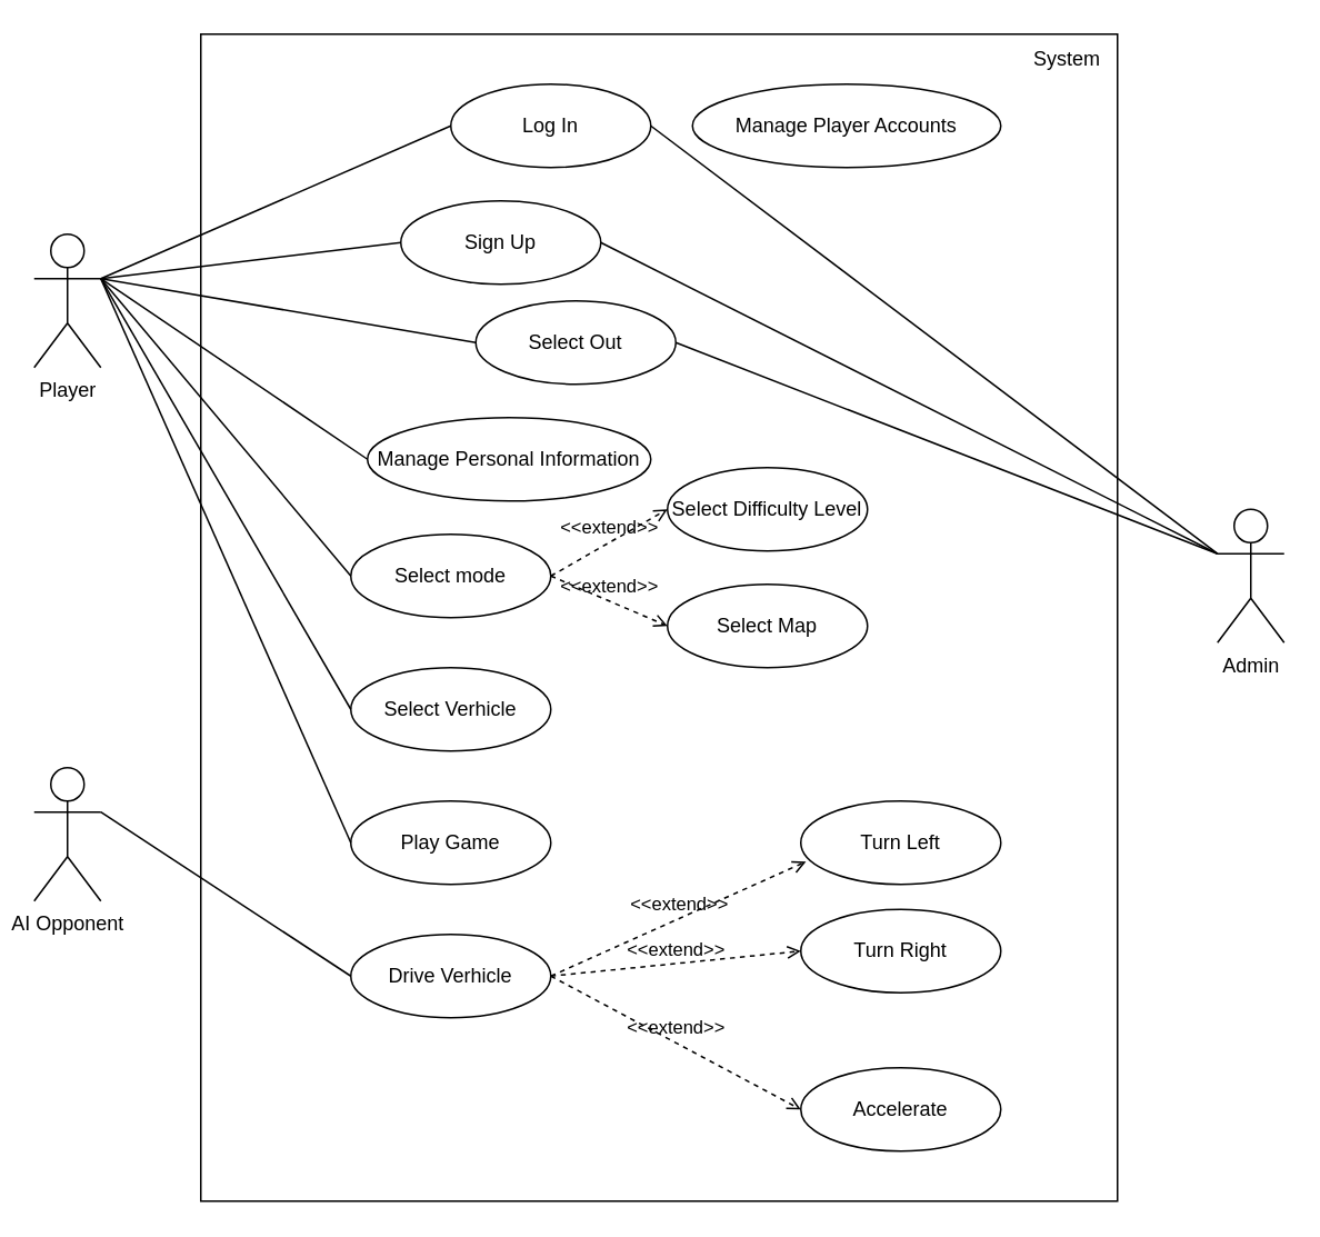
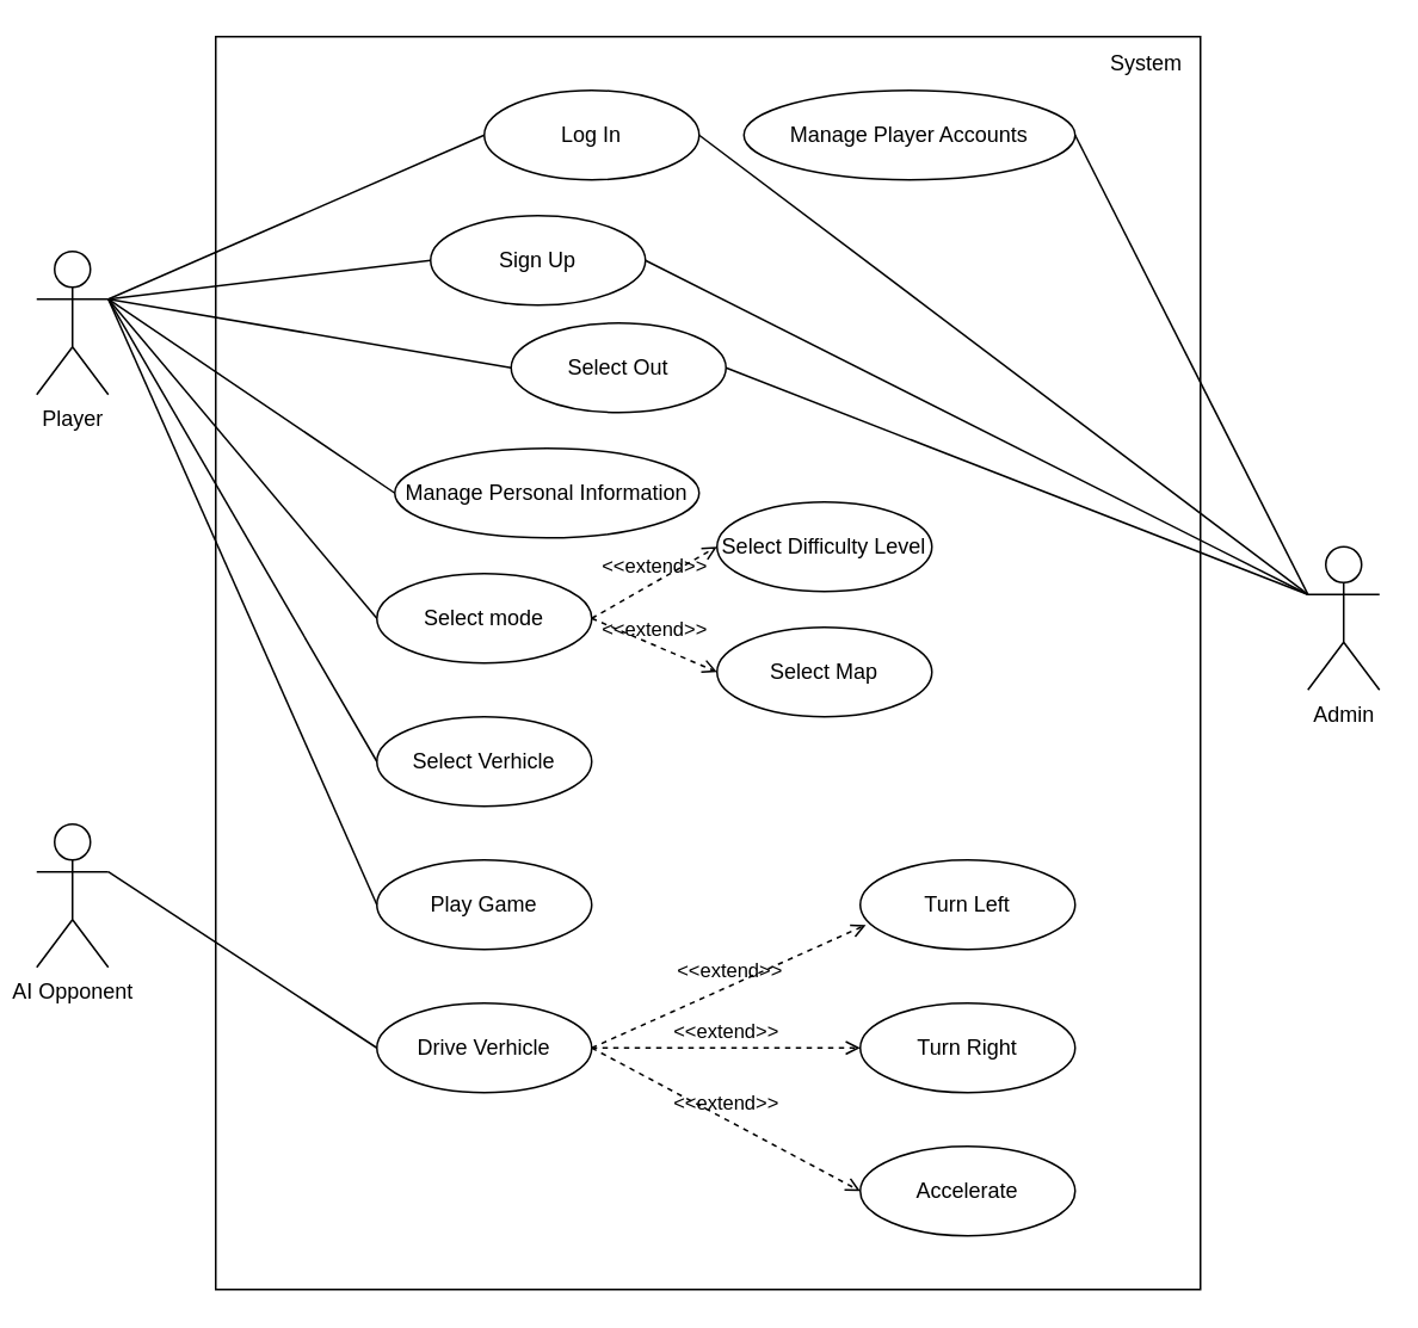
  <mxCell id="0" />
  <mxCell id="1" parent="0" />
  <mxCell id="2" value="" style="rounded=0;whiteSpace=wrap;html=1;" vertex="1" parent="1"><mxGeometry x="120" y="20" width="550" height="700" as="geometry" /></mxCell>
  <mxCell id="3" value="Player" style="shape=umlActor;verticalLabelPosition=bottom;verticalAlign=top;html=1;outlineConnect=0;" vertex="1" parent="1"><mxGeometry x="20" y="140" width="40" height="80" as="geometry" /></mxCell>
  <mxCell id="4" value="Log In" style="ellipse;whiteSpace=wrap;html=1;" vertex="1" parent="1"><mxGeometry x="270" y="50" width="120" height="50" as="geometry" /></mxCell>
  <mxCell id="5" value="Sign Up" style="ellipse;whiteSpace=wrap;html=1;" vertex="1" parent="1"><mxGeometry x="240" y="120" width="120" height="50" as="geometry" /></mxCell>
  <mxCell id="6" value="Select Out" style="ellipse;whiteSpace=wrap;html=1;" vertex="1" parent="1"><mxGeometry x="285" y="180" width="120" height="50" as="geometry" /></mxCell>
  <mxCell id="7" value="Select mode" style="ellipse;whiteSpace=wrap;html=1;" vertex="1" parent="1"><mxGeometry x="210" y="320" width="120" height="50" as="geometry" /></mxCell>
  <mxCell id="8" value="Play Game" style="ellipse;whiteSpace=wrap;html=1;" vertex="1" parent="1"><mxGeometry x="210" y="480" width="120" height="50" as="geometry" /></mxCell>
  <mxCell id="9" value="Manage Personal Information" style="ellipse;whiteSpace=wrap;html=1;" vertex="1" parent="1"><mxGeometry x="220" y="250" width="170" height="50" as="geometry" /></mxCell>
  <mxCell id="10" value="Drive Verhicle" style="ellipse;whiteSpace=wrap;html=1;" vertex="1" parent="1"><mxGeometry x="210" y="560" width="120" height="50" as="geometry" /></mxCell>
  <mxCell id="11" value="Select Difficulty Level" style="ellipse;whiteSpace=wrap;html=1;" vertex="1" parent="1"><mxGeometry x="400" y="280" width="120" height="50" as="geometry" /></mxCell>
  <mxCell id="12" value="Select Verhicle" style="ellipse;whiteSpace=wrap;html=1;" vertex="1" parent="1"><mxGeometry x="210" y="400" width="120" height="50" as="geometry" /></mxCell>
  <mxCell id="13" value="Turn Left" style="ellipse;whiteSpace=wrap;html=1;" vertex="1" parent="1"><mxGeometry x="480" y="480" width="120" height="50" as="geometry" /></mxCell>
- <mxCell id="14" value="Turn Right" style="ellipse;whiteSpace=wrap;html=1;" vertex="1" parent="1"><mxGeometry x="480" y="545" width="120" height="50" as="geometry" /></mxCell>
+ <mxCell id="14" value="Turn Right" style="ellipse;whiteSpace=wrap;html=1;" vertex="1" parent="1"><mxGeometry x="480" y="560" width="120" height="50" as="geometry" /></mxCell>
  <mxCell id="15" value="Accelerate" style="ellipse;whiteSpace=wrap;html=1;" vertex="1" parent="1"><mxGeometry x="480" y="640" width="120" height="50" as="geometry" /></mxCell>
  <mxCell id="16" value="&amp;lt;&amp;lt;extend&amp;gt;&amp;gt;" style="html=1;verticalAlign=bottom;labelBackgroundColor=none;endArrow=open;endFill=0;dashed=1;rounded=0;exitX=1;exitY=0.5;exitDx=0;exitDy=0;entryX=0.026;entryY=0.727;entryDx=0;entryDy=0;entryPerimeter=0;" edge="1" parent="1" source="10" target="13"><mxGeometry width="160" relative="1" as="geometry"><mxPoint x="320" y="490" as="sourcePoint" /><mxPoint x="480" y="490" as="targetPoint" /></mxGeometry></mxCell>
  <mxCell id="17" value="&amp;lt;&amp;lt;extend&amp;gt;&amp;gt;" style="html=1;verticalAlign=bottom;labelBackgroundColor=none;endArrow=open;endFill=0;dashed=1;rounded=0;exitX=1;exitY=0.5;exitDx=0;exitDy=0;entryX=0;entryY=0.5;entryDx=0;entryDy=0;" edge="1" parent="1" source="10" target="14"><mxGeometry width="160" relative="1" as="geometry"><mxPoint x="340" y="595" as="sourcePoint" /><mxPoint x="393" y="536" as="targetPoint" /></mxGeometry></mxCell>
  <mxCell id="18" value="&amp;lt;&amp;lt;extend&amp;gt;&amp;gt;" style="html=1;verticalAlign=bottom;labelBackgroundColor=none;endArrow=open;endFill=0;dashed=1;rounded=0;exitX=1;exitY=0.5;exitDx=0;exitDy=0;entryX=0;entryY=0.5;entryDx=0;entryDy=0;" edge="1" parent="1" source="10" target="15"><mxGeometry width="160" relative="1" as="geometry"><mxPoint x="340" y="595" as="sourcePoint" /><mxPoint x="490" y="595" as="targetPoint" /></mxGeometry></mxCell>
  <mxCell id="19" style="rounded=0;orthogonalLoop=1;jettySize=auto;html=1;entryX=0;entryY=0.5;entryDx=0;entryDy=0;endArrow=none;endFill=0;exitX=1;exitY=0.333;exitDx=0;exitDy=0;exitPerimeter=0;" edge="1" parent="1" source="3" target="4"><mxGeometry relative="1" as="geometry"><mxPoint x="30" y="382" as="sourcePoint" /><mxPoint x="220" y="595" as="targetPoint" /></mxGeometry></mxCell>
  <mxCell id="20" style="rounded=0;orthogonalLoop=1;jettySize=auto;html=1;endArrow=none;endFill=0;exitX=1;exitY=0.333;exitDx=0;exitDy=0;exitPerimeter=0;entryX=0;entryY=0.5;entryDx=0;entryDy=0;" edge="1" parent="1" source="3" target="5"><mxGeometry relative="1" as="geometry"><mxPoint x="30" y="347" as="sourcePoint" /><mxPoint x="220" y="595" as="targetPoint" /></mxGeometry></mxCell>
  <mxCell id="21" style="rounded=0;orthogonalLoop=1;jettySize=auto;html=1;entryX=0;entryY=0.5;entryDx=0;entryDy=0;endArrow=none;endFill=0;exitX=1;exitY=0.333;exitDx=0;exitDy=0;exitPerimeter=0;" edge="1" parent="1" source="3" target="6"><mxGeometry relative="1" as="geometry"><mxPoint x="40" y="357" as="sourcePoint" /><mxPoint x="230" y="605" as="targetPoint" /></mxGeometry></mxCell>
  <mxCell id="22" style="rounded=0;orthogonalLoop=1;jettySize=auto;html=1;entryX=0;entryY=0.5;entryDx=0;entryDy=0;endArrow=none;endFill=0;exitX=1;exitY=0.333;exitDx=0;exitDy=0;exitPerimeter=0;" edge="1" parent="1" source="3" target="7"><mxGeometry relative="1" as="geometry"><mxPoint x="30" y="347" as="sourcePoint" /><mxPoint x="310" y="185" as="targetPoint" /></mxGeometry></mxCell>
  <mxCell id="23" style="rounded=0;orthogonalLoop=1;jettySize=auto;html=1;entryX=0;entryY=0.5;entryDx=0;entryDy=0;endArrow=none;endFill=0;exitX=1;exitY=0.333;exitDx=0;exitDy=0;exitPerimeter=0;" edge="1" parent="1" source="3" target="8"><mxGeometry relative="1" as="geometry"><mxPoint x="20" y="330" as="sourcePoint" /><mxPoint x="220" y="595" as="targetPoint" /></mxGeometry></mxCell>
  <mxCell id="24" style="rounded=0;orthogonalLoop=1;jettySize=auto;html=1;entryX=0;entryY=0.5;entryDx=0;entryDy=0;endArrow=none;endFill=0;exitX=1;exitY=0.333;exitDx=0;exitDy=0;exitPerimeter=0;" edge="1" parent="1" source="3" target="12"><mxGeometry relative="1" as="geometry"><mxPoint x="30" y="347" as="sourcePoint" /><mxPoint x="220" y="505" as="targetPoint" /></mxGeometry></mxCell>
  <mxCell id="25" value="Select Map" style="ellipse;whiteSpace=wrap;html=1;" vertex="1" parent="1"><mxGeometry x="400" y="350" width="120" height="50" as="geometry" /></mxCell>
  <mxCell id="26" value="&amp;lt;&amp;lt;extend&amp;gt;&amp;gt;" style="html=1;verticalAlign=bottom;labelBackgroundColor=none;endArrow=open;endFill=0;dashed=1;rounded=0;exitX=1;exitY=0.5;exitDx=0;exitDy=0;entryX=0;entryY=0.5;entryDx=0;entryDy=0;" edge="1" parent="1" source="7" target="11"><mxGeometry width="160" relative="1" as="geometry"><mxPoint x="340" y="595" as="sourcePoint" /><mxPoint x="493" y="526" as="targetPoint" /></mxGeometry></mxCell>
  <mxCell id="27" value="&amp;lt;&amp;lt;extend&amp;gt;&amp;gt;" style="html=1;verticalAlign=bottom;labelBackgroundColor=none;endArrow=open;endFill=0;dashed=1;rounded=0;exitX=1;exitY=0.5;exitDx=0;exitDy=0;entryX=0;entryY=0.5;entryDx=0;entryDy=0;" edge="1" parent="1" source="7" target="25"><mxGeometry width="160" relative="1" as="geometry"><mxPoint x="340" y="355" as="sourcePoint" /><mxPoint x="410" y="315" as="targetPoint" /></mxGeometry></mxCell>
  <mxCell id="28" style="rounded=0;orthogonalLoop=1;jettySize=auto;html=1;entryX=0;entryY=0.5;entryDx=0;entryDy=0;endArrow=none;endFill=0;exitX=1;exitY=0.333;exitDx=0;exitDy=0;exitPerimeter=0;" edge="1" parent="1" source="3" target="9"><mxGeometry relative="1" as="geometry"><mxPoint x="70" y="342" as="sourcePoint" /><mxPoint x="310" y="185" as="targetPoint" /></mxGeometry></mxCell>
  <mxCell id="29" value="Admin&lt;br&gt;" style="shape=umlActor;verticalLabelPosition=bottom;verticalAlign=top;html=1;outlineConnect=0;" vertex="1" parent="1"><mxGeometry x="730" y="305" width="40" height="80" as="geometry" /></mxCell>
  <mxCell id="30" style="rounded=0;orthogonalLoop=1;jettySize=auto;html=1;endArrow=none;endFill=0;exitX=1;exitY=0.5;exitDx=0;exitDy=0;entryX=0;entryY=0.333;entryDx=0;entryDy=0;entryPerimeter=0;" edge="1" parent="1" source="4" target="29"><mxGeometry relative="1" as="geometry"><mxPoint x="70" y="342" as="sourcePoint" /><mxPoint x="340" y="115" as="targetPoint" /></mxGeometry></mxCell>
  <mxCell id="31" style="rounded=0;orthogonalLoop=1;jettySize=auto;html=1;endArrow=none;endFill=0;exitX=1;exitY=0.5;exitDx=0;exitDy=0;entryX=0;entryY=0.333;entryDx=0;entryDy=0;entryPerimeter=0;" edge="1" parent="1" source="5" target="29"><mxGeometry relative="1" as="geometry"><mxPoint x="460" y="75" as="sourcePoint" /><mxPoint x="750" y="342" as="targetPoint" /></mxGeometry></mxCell>
  <mxCell id="32" style="rounded=0;orthogonalLoop=1;jettySize=auto;html=1;endArrow=none;endFill=0;exitX=1;exitY=0.5;exitDx=0;exitDy=0;entryX=0;entryY=0.333;entryDx=0;entryDy=0;entryPerimeter=0;" edge="1" parent="1" source="6" target="29"><mxGeometry relative="1" as="geometry"><mxPoint x="460" y="145" as="sourcePoint" /><mxPoint x="750" y="342" as="targetPoint" /></mxGeometry></mxCell>
  <mxCell id="33" value="Manage Player Accounts" style="ellipse;whiteSpace=wrap;html=1;" vertex="1" parent="1"><mxGeometry x="415" y="50" width="185" height="50" as="geometry" /></mxCell>
+ <mxCell id="34" style="rounded=0;orthogonalLoop=1;jettySize=auto;html=1;endArrow=none;endFill=0;exitX=1;exitY=0.5;exitDx=0;exitDy=0;entryX=0;entryY=0.333;entryDx=0;entryDy=0;entryPerimeter=0;" edge="1" parent="1" source="33" target="29"><mxGeometry relative="1" as="geometry"><mxPoint x="345" y="85" as="sourcePoint" /><mxPoint x="750" y="342" as="targetPoint" /></mxGeometry></mxCell>
  <mxCell id="35" value="System" style="text;html=1;strokeColor=none;fillColor=none;align=center;verticalAlign=middle;whiteSpace=wrap;rounded=0;" vertex="1" parent="1"><mxGeometry x="610" y="20" width="60" height="30" as="geometry" /></mxCell>
  <mxCell id="36" value="AI Opponent" style="shape=umlActor;verticalLabelPosition=bottom;verticalAlign=top;html=1;outlineConnect=0;" vertex="1" parent="1"><mxGeometry x="20" y="460" width="40" height="80" as="geometry" /></mxCell>
  <mxCell id="37" style="rounded=0;orthogonalLoop=1;jettySize=auto;html=1;entryX=0;entryY=0.5;entryDx=0;entryDy=0;endArrow=none;endFill=0;exitX=1;exitY=0.333;exitDx=0;exitDy=0;exitPerimeter=0;" edge="1" parent="1" source="36" target="10"><mxGeometry relative="1" as="geometry"><mxPoint x="70" y="177" as="sourcePoint" /><mxPoint x="220" y="595" as="targetPoint" /></mxGeometry></mxCell>
